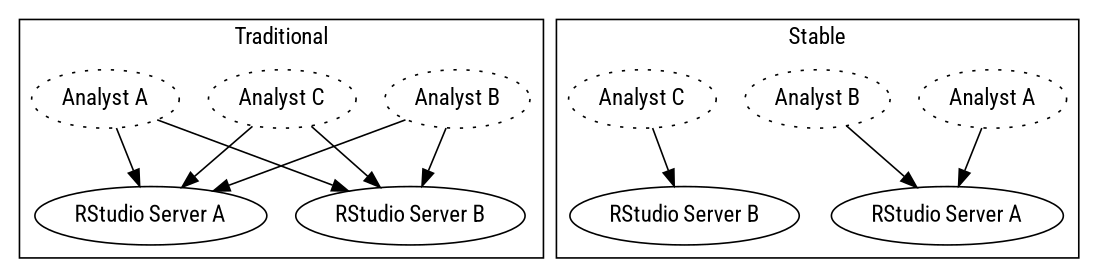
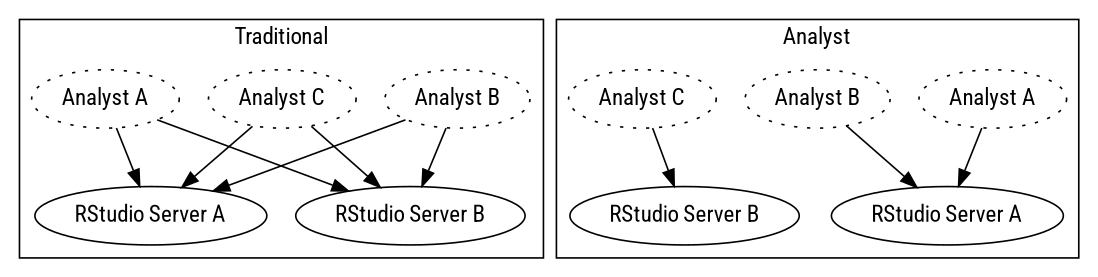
  digraph {
    fontname="Roboto Condensed"
    node [style=dotted fontname="Roboto Condensed"]
    edge [fontname="Roboto Condensed"]
    n1 [label="Analyst A"]
    n2 [label="RStudio Server A" style=""]
    n3 [label="RStudio Server B" style=""]
    n4 [label="Analyst B"]
    n5 [label="Analyst C"]
    n6 [label="Analyst A"]
    n7 [label="RStudio Server A" style=""]
    n8 [label="Analyst B"]
    n9 [label="Analyst C"]
    n10 [label="RStudio Server B" style=""]
    subgraph cluster_1 {
      label=Traditional
      n1
      n2
      n3
      n4
      n5
    }
    subgraph cluster_2 {
-     label=Stable
+     label=Analyst
      n6
      n7
      n8
      n9
      n10
    }
    n1 -> n2
    n1 -> n3
    n4 -> n2
    n4 -> n3
    n5 -> n2
    n5 -> n3
    n6 -> n7
    n8 -> n7
    n9 -> n10
  }
